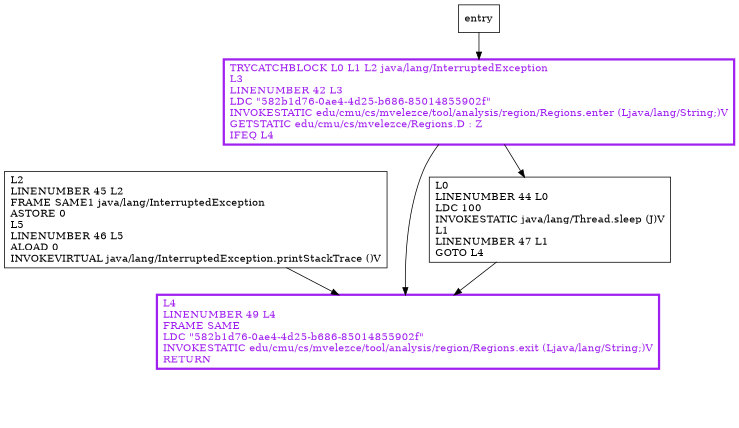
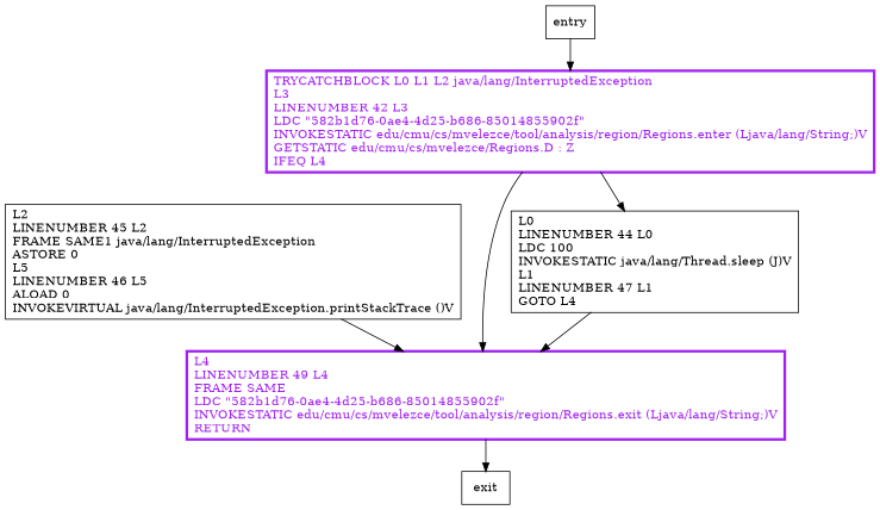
  digraph {
    node [shape=record]
    n1 [color=purple fontcolor=purple label="TRYCATCHBLOCK L0 L1 L2 java/lang/InterruptedException\lL3\lLINENUMBER 42 L3\lLDC \"582b1d76-0ae4-4d25-b686-85014855902f\"\lINVOKESTATIC edu/cmu/cs/mvelezce/tool/analysis/region/Regions.enter (Ljava/lang/String;)V\lGETSTATIC edu/cmu/cs/mvelezce/Regions.D : Z\lIFEQ L4\l" penwidth=3]
    n2 [color=purple fontcolor=purple label="L4\lLINENUMBER 49 L4\lFRAME SAME\lLDC \"582b1d76-0ae4-4d25-b686-85014855902f\"\lINVOKESTATIC edu/cmu/cs/mvelezce/tool/analysis/region/Regions.exit (Ljava/lang/String;)V\lRETURN\l" penwidth=3]
    n3 [label="L0\lLINENUMBER 44 L0\lLDC 100\lINVOKESTATIC java/lang/Thread.sleep (J)V\lL1\lLINENUMBER 47 L1\lGOTO L4\l"]
+   exit
    n5 [label="L2\lLINENUMBER 45 L2\lFRAME SAME1 java/lang/InterruptedException\lASTORE 0\lL5\lLINENUMBER 46 L5\lALOAD 0\lINVOKEVIRTUAL java/lang/InterruptedException.printStackTrace ()V\l"]
    entry
    n1 -> n2
    n1 -> n3
+   n2 -> exit
    n3 -> n2
    n5 -> n2
    entry -> n1
  }
